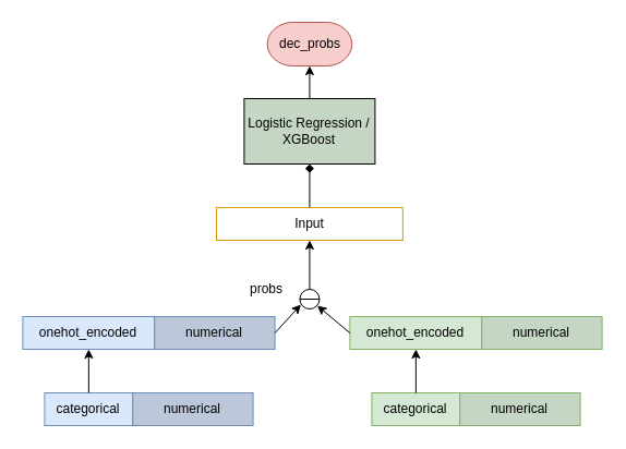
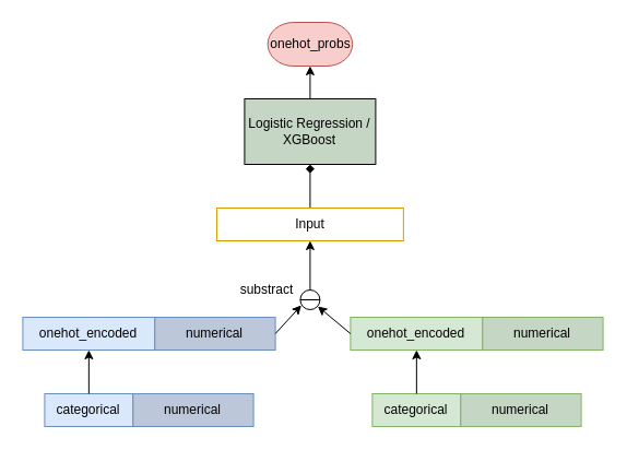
  <mxCell id="0" />
  <mxCell id="1" parent="0" />
  <mxCell id="2" style="edgeStyle=none;html=1;exitX=0.5;exitY=0;exitDx=0;exitDy=0;entryX=0.5;entryY=1;entryDx=0;entryDy=0;endArrow=classic;endFill=1;" edge="1" parent="1" source="3"><mxGeometry relative="1" as="geometry"><mxPoint x="283.41" y="60" as="targetPoint" /></mxGeometry></mxCell>
  <mxCell id="3" value="Logistic Regression / XGBoost" style="rounded=0;whiteSpace=wrap;html=1;fillColor=#c5d6c4;" vertex="1" parent="1"><mxGeometry x="223.41" y="90" width="120" height="60" as="geometry" /></mxCell>
  <mxCell id="4" value="" style="group" vertex="1" connectable="0" parent="1"><mxGeometry x="340.414" y="360" width="191.176" height="30" as="geometry" /></mxCell>
  <mxCell id="5" value="categorical" style="rounded=0;whiteSpace=wrap;html=1;fillColor=#d5e8d4;strokeColor=#82b366;" vertex="1" parent="4"><mxGeometry width="80.882" height="30" as="geometry" /></mxCell>
  <mxCell id="6" value="numerical" style="rounded=0;whiteSpace=wrap;html=1;fillColor=#C5D6C4;strokeColor=#82b366;" vertex="1" parent="4"><mxGeometry x="80.882" width="110.294" height="30" as="geometry" /></mxCell>
  <mxCell id="7" value="" style="group" vertex="1" connectable="0" parent="1"><mxGeometry x="40.414" y="360" width="191.176" height="30" as="geometry" /></mxCell>
  <mxCell id="8" value="categorical" style="rounded=0;whiteSpace=wrap;html=1;fillColor=#dae8fc;strokeColor=#6c8ebf;" vertex="1" parent="7"><mxGeometry width="80.882" height="30" as="geometry" /></mxCell>
  <mxCell id="9" value="numerical" style="rounded=0;whiteSpace=wrap;html=1;fillColor=#BCC8D9;strokeColor=#6c8ebf;" vertex="1" parent="7"><mxGeometry x="80.882" width="110.294" height="30" as="geometry" /></mxCell>
  <mxCell id="10" value="" style="group" vertex="1" connectable="0" parent="1"><mxGeometry x="60.414" y="290" width="191.176" height="30" as="geometry" /></mxCell>
  <mxCell id="11" value="onehot_encoded" style="rounded=0;whiteSpace=wrap;html=1;fillColor=#dae8fc;strokeColor=#6c8ebf;" vertex="1" parent="10"><mxGeometry x="-40" width="120.88" height="30" as="geometry" /></mxCell>
  <mxCell id="12" value="numerical" style="rounded=0;whiteSpace=wrap;html=1;fillColor=#BCC8D9;strokeColor=#6c8ebf;" vertex="1" parent="10"><mxGeometry x="80.882" width="110.294" height="30" as="geometry" /></mxCell>
  <mxCell id="13" style="edgeStyle=none;html=1;exitX=0.5;exitY=0;exitDx=0;exitDy=0;entryX=0.5;entryY=1;entryDx=0;entryDy=0;" edge="1" parent="1" source="8" target="11"><mxGeometry relative="1" as="geometry"><mxPoint x="80.41" y="320" as="targetPoint" /></mxGeometry></mxCell>
  <mxCell id="14" value="" style="group" vertex="1" connectable="0" parent="1"><mxGeometry x="360.414" y="290" width="191.176" height="30" as="geometry" /></mxCell>
  <mxCell id="15" value="onehot_encoded" style="rounded=0;whiteSpace=wrap;html=1;fillColor=#d5e8d4;strokeColor=#82b366;" vertex="1" parent="14"><mxGeometry x="-40" width="120.88" height="30" as="geometry" /></mxCell>
  <mxCell id="16" value="numerical" style="rounded=0;whiteSpace=wrap;html=1;fillColor=#C5D6C4;strokeColor=#82b366;" vertex="1" parent="14"><mxGeometry x="80.882" width="110.294" height="30" as="geometry" /></mxCell>
  <mxCell id="17" style="edgeStyle=none;html=1;exitX=0.5;exitY=0;exitDx=0;exitDy=0;" edge="1" parent="1" source="5" target="15"><mxGeometry relative="1" as="geometry" /></mxCell>
  <mxCell id="18" style="edgeStyle=none;html=1;exitX=0.5;exitY=0;exitDx=0;exitDy=0;exitPerimeter=0;entryX=0.5;entryY=1;entryDx=0;entryDy=0;endArrow=classic;endFill=1;" edge="1" parent="1" source="19" target="23"><mxGeometry relative="1" as="geometry" /></mxCell>
  <mxCell id="19" value="" style="pointerEvents=1;verticalLabelPosition=bottom;shadow=0;dashed=0;align=center;html=1;verticalAlign=top;shape=mxgraph.electrical.signal_sources.source;aspect=fixed;points=[[0.5,0,0],[1,0.5,0],[0.5,1,0],[0,0.5,0]];elSignalType=ideal;" vertex="1" parent="1"><mxGeometry x="274.41" y="265" width="18" height="18" as="geometry" /></mxCell>
  <mxCell id="20" style="edgeStyle=none;html=1;endArrow=classic;endFill=1;" edge="1" parent="1"><mxGeometry relative="1" as="geometry"><mxPoint x="320.41" y="305" as="sourcePoint" /><mxPoint x="290.41" y="280" as="targetPoint" /></mxGeometry></mxCell>
  <mxCell id="21" style="edgeStyle=none;html=1;endArrow=classic;endFill=1;exitX=1;exitY=0.5;exitDx=0;exitDy=0;" edge="1" parent="1" source="12"><mxGeometry relative="1" as="geometry"><mxPoint x="275.41" y="279" as="targetPoint" /><mxPoint x="257.41" y="305" as="sourcePoint" /></mxGeometry></mxCell>
  <mxCell id="22" style="edgeStyle=none;html=1;exitX=0.5;exitY=0;exitDx=0;exitDy=0;entryX=0.5;entryY=1;entryDx=0;entryDy=0;endArrow=diamond;endFill=1;" edge="1" parent="1" source="23" target="3"><mxGeometry relative="1" as="geometry" /></mxCell>
  <mxCell id="23" value="Input" style="rounded=0;whiteSpace=wrap;html=1;fillColor=#ffffff;strokeColor=#d79b00;" vertex="1" parent="1"><mxGeometry x="197.97" y="190" width="170.88" height="30" as="geometry" /></mxCell>
- <mxCell id="24" value="probs" style="text;html=1;strokeColor=none;fillColor=none;align=center;verticalAlign=middle;whiteSpace=wrap;rounded=0;" vertex="1" parent="1"><mxGeometry x="214.41" y="250" width="60" height="30" as="geometry" /></mxCell>
- <mxCell id="25" value="&lt;span&gt;dec_probs&lt;/span&gt;" style="strokeWidth=1;html=1;shape=mxgraph.flowchart.terminator;whiteSpace=wrap;fillColor=#f8cecc;strokeColor=#b85450;" vertex="1" parent="1"><mxGeometry x="244.61" y="20" width="77.59" height="40" as="geometry" /></mxCell>
+ <mxCell id="24" value="substract" style="text;html=1;strokeColor=none;fillColor=none;align=center;verticalAlign=middle;whiteSpace=wrap;rounded=0;" vertex="1" parent="1"><mxGeometry x="214.41" y="250" width="60" height="30" as="geometry" /></mxCell>
+ <mxCell id="25" value="&lt;span&gt;onehot_probs&lt;/span&gt;" style="strokeWidth=1;html=1;shape=mxgraph.flowchart.terminator;whiteSpace=wrap;fillColor=#f8cecc;strokeColor=#b85450;" vertex="1" parent="1"><mxGeometry x="244.61" y="20" width="77.59" height="40" as="geometry" /></mxCell>
